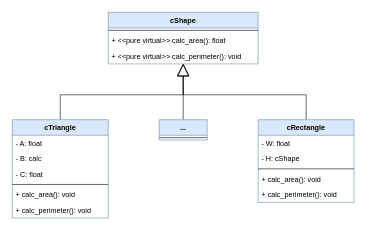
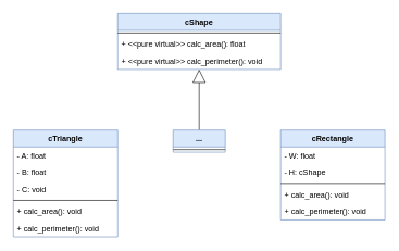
  <mxCell id="0" />
  <mxCell id="1" parent="0" />
  <mxCell id="2" value="cShape" style="swimlane;fontStyle=1;align=center;verticalAlign=top;childLayout=stackLayout;horizontal=1;startSize=26;horizontalStack=0;resizeParent=1;resizeParentMax=0;resizeLast=0;collapsible=1;marginBottom=0;fillColor=#dae8fc;strokeColor=#6c8ebf;" parent="1" vertex="1"><mxGeometry x="180" y="20" width="250" height="86" as="geometry" /></mxCell>
  <mxCell id="3" value="" style="line;strokeWidth=1;fillColor=none;align=left;verticalAlign=middle;spacingTop=-1;spacingLeft=3;spacingRight=3;rotatable=0;labelPosition=right;points=[];portConstraint=eastwest;" parent="2" vertex="1"><mxGeometry y="26" width="250" height="8" as="geometry" /></mxCell>
  <mxCell id="4" value="+ &lt;&lt;pure virtual&gt;&gt; calc_area(): float" style="text;strokeColor=none;fillColor=none;align=left;verticalAlign=top;spacingLeft=4;spacingRight=4;overflow=hidden;rotatable=0;points=[[0,0.5],[1,0.5]];portConstraint=eastwest;" parent="2" vertex="1"><mxGeometry y="34" width="250" height="26" as="geometry" /></mxCell>
  <mxCell id="5" value="+ &lt;&lt;pure virtual&gt;&gt; calc_perimeter(): void" style="text;strokeColor=none;fillColor=none;align=left;verticalAlign=top;spacingLeft=4;spacingRight=4;overflow=hidden;rotatable=0;points=[[0,0.5],[1,0.5]];portConstraint=eastwest;" parent="2" vertex="1"><mxGeometry y="60" width="250" height="26" as="geometry" /></mxCell>
- <mxCell id="6" style="edgeStyle=orthogonalEdgeStyle;rounded=0;orthogonalLoop=1;jettySize=auto;html=1;endSize=18;endArrow=block;endFill=0;" parent="1" source="7" target="2" edge="1"><mxGeometry relative="1" as="geometry" /></mxCell>
  <mxCell id="7" value="cTriangle" style="swimlane;fontStyle=1;align=center;verticalAlign=top;childLayout=stackLayout;horizontal=1;startSize=26;horizontalStack=0;resizeParent=1;resizeParentMax=0;resizeLast=0;collapsible=1;marginBottom=0;fillColor=#dae8fc;strokeColor=#6c8ebf;" parent="1" vertex="1"><mxGeometry x="20" y="199" width="160" height="164" as="geometry" /></mxCell>
  <mxCell id="8" value="- A: float" style="text;strokeColor=none;fillColor=none;align=left;verticalAlign=top;spacingLeft=4;spacingRight=4;overflow=hidden;rotatable=0;points=[[0,0.5],[1,0.5]];portConstraint=eastwest;" parent="7" vertex="1"><mxGeometry y="26" width="160" height="26" as="geometry" /></mxCell>
- <mxCell id="9" value="- B: calc" style="text;strokeColor=none;fillColor=none;align=left;verticalAlign=top;spacingLeft=4;spacingRight=4;overflow=hidden;rotatable=0;points=[[0,0.5],[1,0.5]];portConstraint=eastwest;" parent="7" vertex="1"><mxGeometry y="52" width="160" height="26" as="geometry" /></mxCell>
- <mxCell id="10" value="- C: float" style="text;strokeColor=none;fillColor=none;align=left;verticalAlign=top;spacingLeft=4;spacingRight=4;overflow=hidden;rotatable=0;points=[[0,0.5],[1,0.5]];portConstraint=eastwest;" parent="7" vertex="1"><mxGeometry y="78" width="160" height="26" as="geometry" /></mxCell>
+ <mxCell id="9" value="- B: float" style="text;strokeColor=none;fillColor=none;align=left;verticalAlign=top;spacingLeft=4;spacingRight=4;overflow=hidden;rotatable=0;points=[[0,0.5],[1,0.5]];portConstraint=eastwest;" parent="7" vertex="1"><mxGeometry y="52" width="160" height="26" as="geometry" /></mxCell>
+ <mxCell id="10" value="- C: void" style="text;strokeColor=none;fillColor=none;align=left;verticalAlign=top;spacingLeft=4;spacingRight=4;overflow=hidden;rotatable=0;points=[[0,0.5],[1,0.5]];portConstraint=eastwest;" parent="7" vertex="1"><mxGeometry y="78" width="160" height="26" as="geometry" /></mxCell>
  <mxCell id="11" value="" style="line;strokeWidth=1;fillColor=none;align=left;verticalAlign=middle;spacingTop=-1;spacingLeft=3;spacingRight=3;rotatable=0;labelPosition=right;points=[];portConstraint=eastwest;" parent="7" vertex="1"><mxGeometry y="104" width="160" height="8" as="geometry" /></mxCell>
  <mxCell id="12" value="+ calc_area(): void" style="text;strokeColor=none;fillColor=none;align=left;verticalAlign=top;spacingLeft=4;spacingRight=4;overflow=hidden;rotatable=0;points=[[0,0.5],[1,0.5]];portConstraint=eastwest;" parent="7" vertex="1"><mxGeometry y="112" width="160" height="26" as="geometry" /></mxCell>
  <mxCell id="13" value="+ calc_perimeter(): void" style="text;strokeColor=none;fillColor=none;align=left;verticalAlign=top;spacingLeft=4;spacingRight=4;overflow=hidden;rotatable=0;points=[[0,0.5],[1,0.5]];portConstraint=eastwest;" parent="7" vertex="1"><mxGeometry y="138" width="160" height="26" as="geometry" /></mxCell>
- <mxCell id="14" style="edgeStyle=orthogonalEdgeStyle;rounded=0;orthogonalLoop=1;jettySize=auto;html=1;endSize=18;endArrow=block;endFill=0;" parent="1" source="15" target="2" edge="1"><mxGeometry relative="1" as="geometry" /></mxCell>
  <mxCell id="15" value="cRectangle" style="swimlane;fontStyle=1;align=center;verticalAlign=top;childLayout=stackLayout;horizontal=1;startSize=26;horizontalStack=0;resizeParent=1;resizeParentMax=0;resizeLast=0;collapsible=1;marginBottom=0;fillColor=#dae8fc;strokeColor=#6c8ebf;" parent="1" vertex="1"><mxGeometry x="430" y="199" width="160" height="138" as="geometry" /></mxCell>
  <mxCell id="16" value="- W: float" style="text;strokeColor=none;fillColor=none;align=left;verticalAlign=top;spacingLeft=4;spacingRight=4;overflow=hidden;rotatable=0;points=[[0,0.5],[1,0.5]];portConstraint=eastwest;" parent="15" vertex="1"><mxGeometry y="26" width="160" height="26" as="geometry" /></mxCell>
  <mxCell id="17" value="- H: cShape" style="text;strokeColor=none;fillColor=none;align=left;verticalAlign=top;spacingLeft=4;spacingRight=4;overflow=hidden;rotatable=0;points=[[0,0.5],[1,0.5]];portConstraint=eastwest;" parent="15" vertex="1"><mxGeometry y="52" width="160" height="26" as="geometry" /></mxCell>
  <mxCell id="18" value="" style="line;strokeWidth=1;fillColor=none;align=left;verticalAlign=middle;spacingTop=-1;spacingLeft=3;spacingRight=3;rotatable=0;labelPosition=right;points=[];portConstraint=eastwest;" parent="15" vertex="1"><mxGeometry y="78" width="160" height="8" as="geometry" /></mxCell>
  <mxCell id="19" value="+ calc_area(): void" style="text;strokeColor=none;fillColor=none;align=left;verticalAlign=top;spacingLeft=4;spacingRight=4;overflow=hidden;rotatable=0;points=[[0,0.5],[1,0.5]];portConstraint=eastwest;" parent="15" vertex="1"><mxGeometry y="86" width="160" height="26" as="geometry" /></mxCell>
  <mxCell id="20" value="+ calc_perimeter(): void" style="text;strokeColor=none;fillColor=none;align=left;verticalAlign=top;spacingLeft=4;spacingRight=4;overflow=hidden;rotatable=0;points=[[0,0.5],[1,0.5]];portConstraint=eastwest;" parent="15" vertex="1"><mxGeometry y="112" width="160" height="26" as="geometry" /></mxCell>
  <mxCell id="21" style="edgeStyle=orthogonalEdgeStyle;rounded=0;orthogonalLoop=1;jettySize=auto;html=1;endArrow=block;endFill=0;endSize=18;" edge="1" parent="1" source="22" target="2"><mxGeometry relative="1" as="geometry" /></mxCell>
  <mxCell id="22" value="..." style="swimlane;fontStyle=1;align=center;verticalAlign=top;childLayout=stackLayout;horizontal=1;startSize=26;horizontalStack=0;resizeParent=1;resizeParentMax=0;resizeLast=0;collapsible=1;marginBottom=0;fillColor=#dae8fc;strokeColor=#6c8ebf;" vertex="1" parent="1"><mxGeometry x="265" y="199" width="80" height="34" as="geometry" /></mxCell>
  <mxCell id="23" value="" style="line;strokeWidth=1;fillColor=none;align=left;verticalAlign=middle;spacingTop=-1;spacingLeft=3;spacingRight=3;rotatable=0;labelPosition=right;points=[];portConstraint=eastwest;" vertex="1" parent="22"><mxGeometry y="26" width="80" height="8" as="geometry" /></mxCell>
